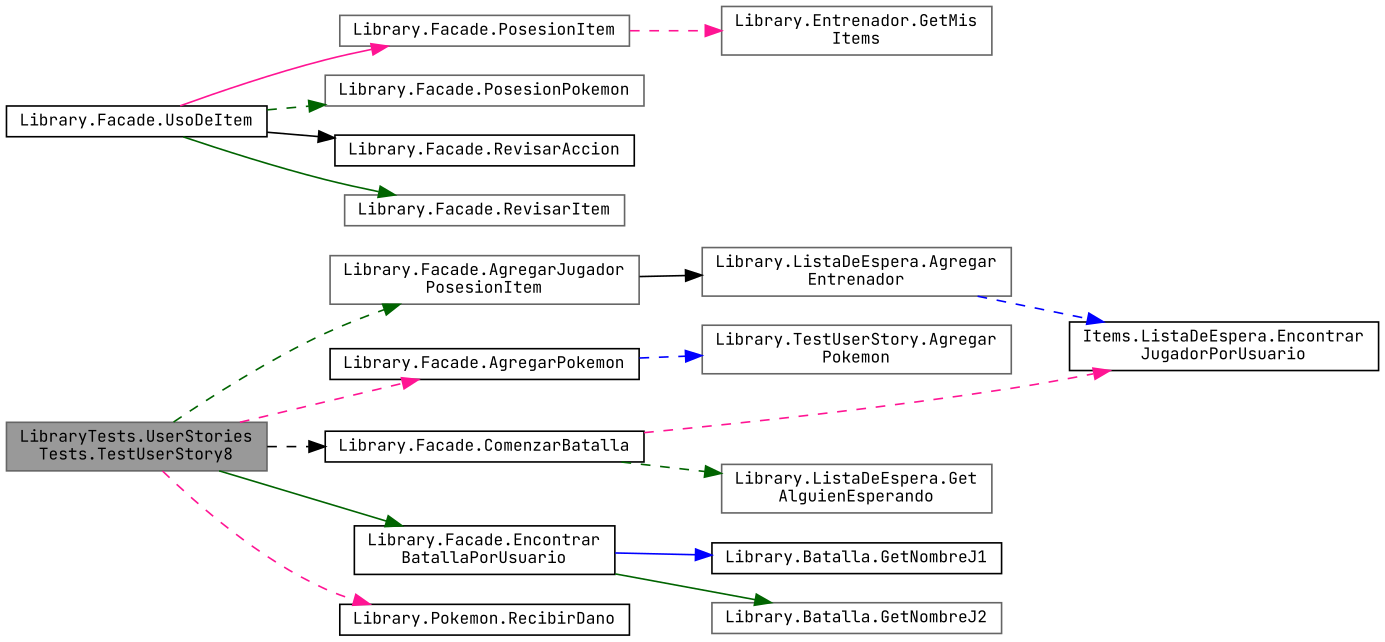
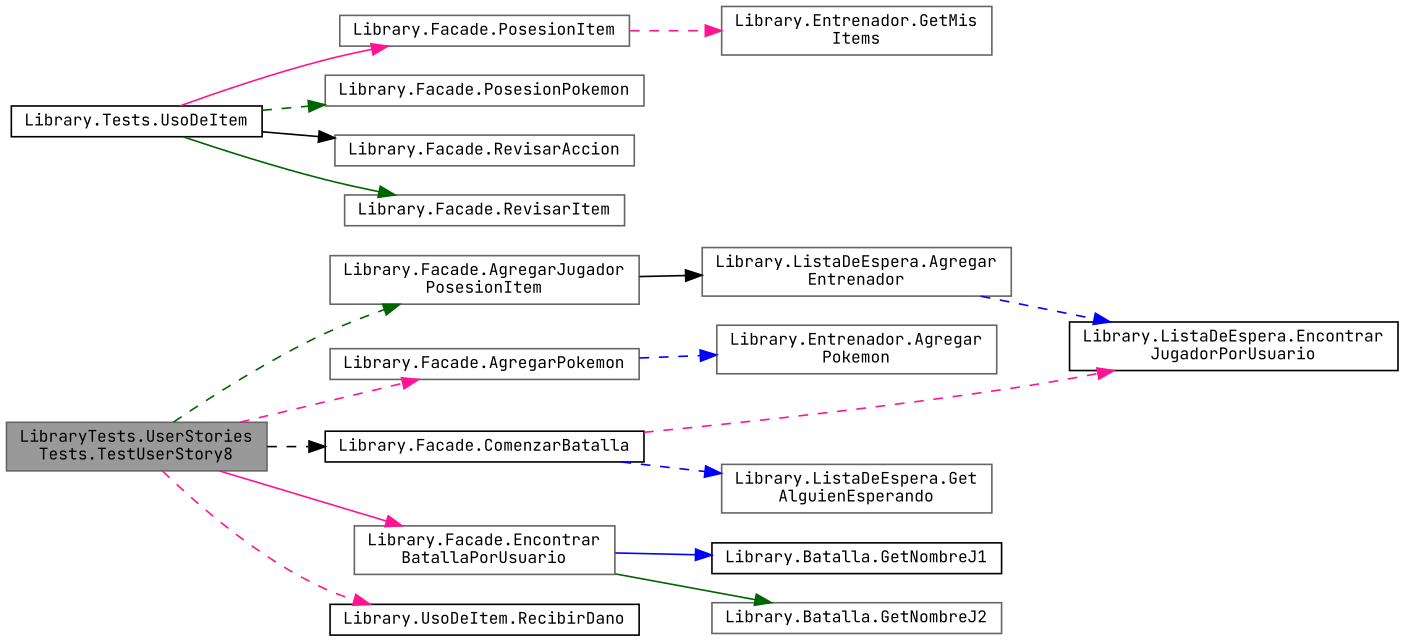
  digraph {
    fontname="JetBrains Mono"
    rankdir=LR
    node [color=gray40 fillcolor=white fontname="JetBrains Mono" fontsize=10 shape=box style=filled]
    edge [color=darkgreen fontname="JetBrains Mono" fontsize=10 labelfontname=Helvetica labelfontsize=10 style=dashed]
    n1 [fillcolor=grey60 fontcolor=black height=0.2 label="LibraryTests.UserStories\lTests.TestUserStory8" width=0.4]
    n2 [height=0.2 label="Library.Facade.AgregarJugador\lPosesionItem" width=0.4]
-   n3 [color=black height=0.2 label="Library.Facade.AgregarPokemon" width=0.4]
+   n3 [height=0.2 label="Library.Facade.AgregarPokemon" width=0.4]
    n4 [color=black height=0.2 label="Library.Facade.ComenzarBatalla" width=0.4]
-   n5 [color=black height=0.2 label="Library.Facade.Encontrar\lBatallaPorUsuario" width=0.4]
-   n6 [color=black height=0.2 label="Library.Pokemon.RecibirDano" width=0.4]
+   n5 [height=0.2 label="Library.Facade.Encontrar\lBatallaPorUsuario" width=0.4]
+   n6 [color=black height=0.2 label="Library.UsoDeItem.RecibirDano" width=0.4]
    n7 [height=0.2 label="Library.ListaDeEspera.Agregar\lEntrenador" width=0.4]
-   n8 [height=0.2 label="Library.TestUserStory.Agregar\lPokemon" width=0.4]
-   n9 [color=black height=0.2 label="Items.ListaDeEspera.Encontrar\lJugadorPorUsuario" width=0.4]
+   n8 [height=0.2 label="Library.Entrenador.Agregar\lPokemon" width=0.4]
+   n9 [color=black height=0.2 label="Library.ListaDeEspera.Encontrar\lJugadorPorUsuario" width=0.4]
    n10 [height=0.2 label="Library.ListaDeEspera.Get\lAlguienEsperando" width=0.4]
    n11 [color=black height=0.2 label="Library.Batalla.GetNombreJ1" width=0.4]
    n12 [height=0.2 label="Library.Batalla.GetNombreJ2" width=0.4]
-   n13 [color=black height=0.2 label="Library.Facade.UsoDeItem" width=0.4]
+   n13 [color=black height=0.2 label="Library.Tests.UsoDeItem" width=0.4]
    n14 [height=0.2 label="Library.Facade.PosesionItem" width=0.4]
    n15 [height=0.2 label="Library.Facade.PosesionPokemon" width=0.4]
-   n16 [color=black height=0.2 label="Library.Facade.RevisarAccion" width=0.4]
+   n16 [height=0.2 label="Library.Facade.RevisarAccion" width=0.4]
    n17 [height=0.2 label="Library.Facade.RevisarItem" width=0.4]
    n18 [height=0.2 label="Library.Entrenador.GetMis\lItems" width=0.4]
    n1 -> n2
    n1 -> n3 [color=deeppink]
    n1 -> n4 [color=black]
-   n1 -> n5 [style=solid]
+   n1 -> n5 [color=deeppink style=solid]
    n1 -> n6 [color=deeppink]
    n2 -> n7 [color=black style=solid]
    n3 -> n8 [color=blue]
    n4 -> n9 [color=deeppink]
-   n4 -> n10
+   n4 -> n10 [color=blue]
    n5 -> n11 [color=blue style=solid]
    n5 -> n12 [style=solid]
    n7 -> n9 [color=blue]
    n13 -> n14 [color=deeppink style=solid]
    n13 -> n15
    n13 -> n16 [color=black style=solid]
    n13 -> n17 [style=solid]
    n14 -> n18 [color=deeppink]
  }
